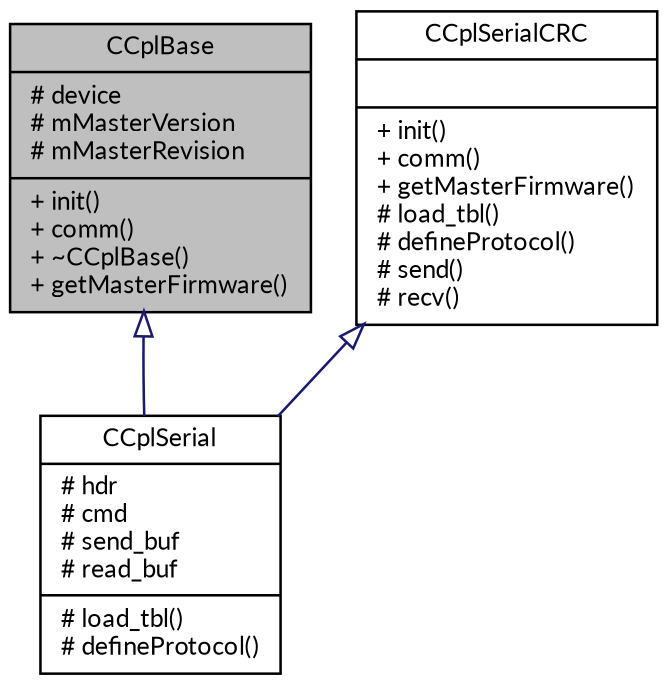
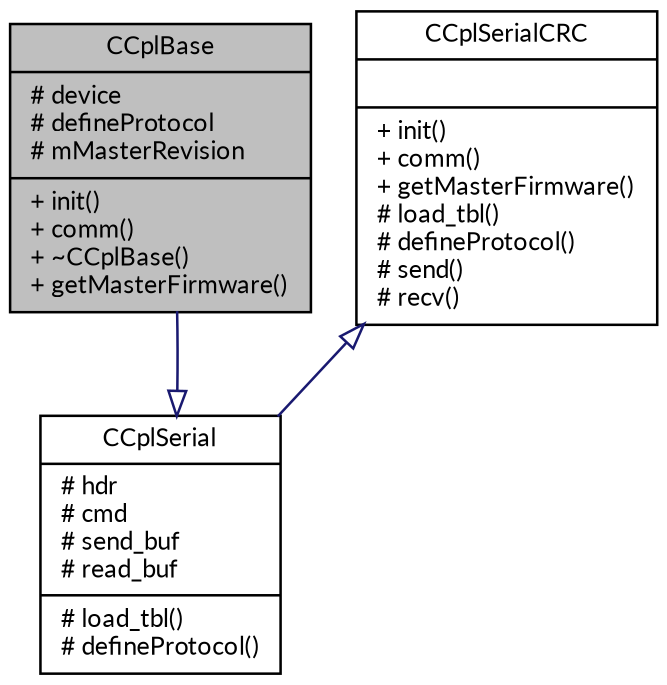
  digraph {
    fontname=Lato
    node [color=black fillcolor=white fontname=Lato fontsize=10 shape=record style=filled]
    edge [arrowtail=empty color=midnightblue dir=back fontname=Lato fontsize=10 labelfontname="FreeSans.ttf" labelfontsize=10 style=solid]
-   n1 [fillcolor=grey75 fontcolor=black height=0.2 label="{CCplBase\n|# device\l# mMasterVersion\l# mMasterRevision\l|+ init()\l+ comm()\l+ ~CCplBase()\l+ getMasterFirmware()\l}" width=0.4]
+   n1 [fillcolor=grey75 fontcolor=black height=0.2 label="{CCplBase\n|# device\l# defineProtocol\l# mMasterRevision\l|+ init()\l+ comm()\l+ ~CCplBase()\l+ getMasterFirmware()\l}" width=0.4]
    n2 [height=0.2 label="{CCplSerial\n|# hdr\l# cmd\l# send_buf\l# read_buf\l|# load_tbl()\l# defineProtocol()\l}" width=0.4]
    n3 [height=0.2 label="{CCplSerialCRC\n||+ init()\l+ comm()\l+ getMasterFirmware()\l# load_tbl()\l# defineProtocol()\l# send()\l# recv()\l}" width=0.4]
-   n1 -> n2
+   n2 -> n1
    n3 -> n2
  }
